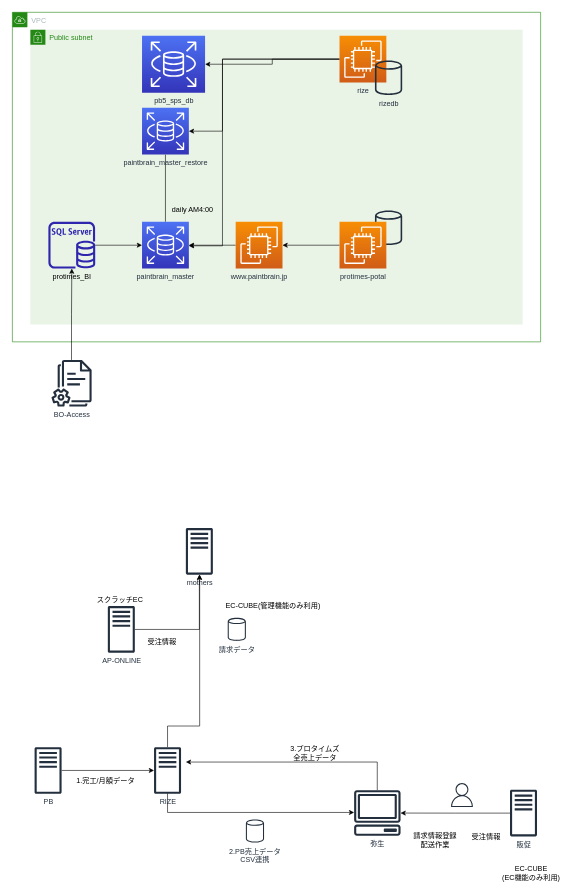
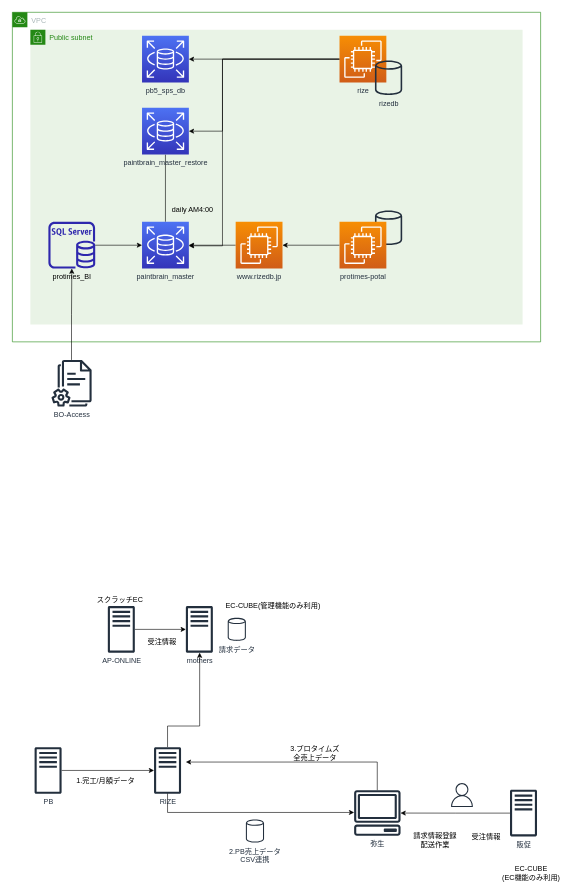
  <mxCell id="0" />
  <mxCell id="1" parent="0" />
  <mxCell id="2" value="VPC" style="points=[[0,0],[0.25,0],[0.5,0],[0.75,0],[1,0],[1,0.25],[1,0.5],[1,0.75],[1,1],[0.75,1],[0.5,1],[0.25,1],[0,1],[0,0.75],[0,0.5],[0,0.25]];outlineConnect=0;gradientColor=none;html=1;whiteSpace=wrap;fontSize=12;fontStyle=0;container=1;pointerEvents=0;collapsible=0;recursiveResize=0;shape=mxgraph.aws4.group;grIcon=mxgraph.aws4.group_vpc;strokeColor=#248814;fillColor=none;verticalAlign=top;align=left;spacingLeft=30;fontColor=#AAB7B8;dashed=0;" vertex="1" parent="1"><mxGeometry x="20" y="20" width="880" height="549" as="geometry" /></mxCell>
  <mxCell id="3" value="Public subnet" style="points=[[0,0],[0.25,0],[0.5,0],[0.75,0],[1,0],[1,0.25],[1,0.5],[1,0.75],[1,1],[0.75,1],[0.5,1],[0.25,1],[0,1],[0,0.75],[0,0.5],[0,0.25]];outlineConnect=0;gradientColor=none;html=1;whiteSpace=wrap;fontSize=12;fontStyle=0;container=1;pointerEvents=0;collapsible=0;recursiveResize=0;shape=mxgraph.aws4.group;grIcon=mxgraph.aws4.group_security_group;grStroke=0;strokeColor=#248814;fillColor=#E9F3E6;verticalAlign=top;align=left;spacingLeft=30;fontColor=#248814;dashed=0;" vertex="1" parent="2"><mxGeometry x="30" y="29" width="820" height="491" as="geometry" /></mxCell>
  <mxCell id="4" style="edgeStyle=orthogonalEdgeStyle;rounded=0;orthogonalLoop=1;jettySize=auto;html=1;exitX=0.5;exitY=0;exitDx=0;exitDy=0;exitPerimeter=0;endArrow=none;" edge="1" parent="3" source="5" target="13"><mxGeometry relative="1" as="geometry" /></mxCell>
  <mxCell id="5" value="paintbrain_master" style="sketch=0;points=[[0,0,0],[0.25,0,0],[0.5,0,0],[0.75,0,0],[1,0,0],[0,1,0],[0.25,1,0],[0.5,1,0],[0.75,1,0],[1,1,0],[0,0.25,0],[0,0.5,0],[0,0.75,0],[1,0.25,0],[1,0.5,0],[1,0.75,0]];outlineConnect=0;fontColor=#232F3E;gradientColor=#4D72F3;gradientDirection=north;fillColor=#3334B9;strokeColor=#ffffff;dashed=0;verticalLabelPosition=bottom;verticalAlign=top;align=center;html=1;fontSize=12;fontStyle=0;aspect=fixed;shape=mxgraph.aws4.resourceIcon;resIcon=mxgraph.aws4.rds;" vertex="1" parent="3"><mxGeometry x="186" y="320" width="78" height="78" as="geometry" /></mxCell>
  <mxCell id="6" style="edgeStyle=orthogonalEdgeStyle;rounded=0;orthogonalLoop=1;jettySize=auto;html=1;exitX=0;exitY=0.5;exitDx=0;exitDy=0;exitPerimeter=0;" edge="1" parent="3" source="7" target="5"><mxGeometry relative="1" as="geometry" /></mxCell>
- <mxCell id="7" value="www.paintbrain.jp" style="sketch=0;points=[[0,0,0],[0.25,0,0],[0.5,0,0],[0.75,0,0],[1,0,0],[0,1,0],[0.25,1,0],[0.5,1,0],[0.75,1,0],[1,1,0],[0,0.25,0],[0,0.5,0],[0,0.75,0],[1,0.25,0],[1,0.5,0],[1,0.75,0]];outlineConnect=0;fontColor=#232F3E;gradientColor=#F78E04;gradientDirection=north;fillColor=#D05C17;strokeColor=#ffffff;dashed=0;verticalLabelPosition=bottom;verticalAlign=top;align=center;html=1;fontSize=12;fontStyle=0;aspect=fixed;shape=mxgraph.aws4.resourceIcon;resIcon=mxgraph.aws4.ec2;" vertex="1" parent="3"><mxGeometry x="342" y="320" width="78" height="78" as="geometry" /></mxCell>
+ <mxCell id="7" value="www.rizedb.jp" style="sketch=0;points=[[0,0,0],[0.25,0,0],[0.5,0,0],[0.75,0,0],[1,0,0],[0,1,0],[0.25,1,0],[0.5,1,0],[0.75,1,0],[1,1,0],[0,0.25,0],[0,0.5,0],[0,0.75,0],[1,0.25,0],[1,0.5,0],[1,0.75,0]];outlineConnect=0;fontColor=#232F3E;gradientColor=#F78E04;gradientDirection=north;fillColor=#D05C17;strokeColor=#ffffff;dashed=0;verticalLabelPosition=bottom;verticalAlign=top;align=center;html=1;fontSize=12;fontStyle=0;aspect=fixed;shape=mxgraph.aws4.resourceIcon;resIcon=mxgraph.aws4.ec2;" vertex="1" parent="3"><mxGeometry x="342" y="320" width="78" height="78" as="geometry" /></mxCell>
  <mxCell id="8" style="edgeStyle=orthogonalEdgeStyle;rounded=0;orthogonalLoop=1;jettySize=auto;html=1;exitX=0;exitY=0.5;exitDx=0;exitDy=0;exitPerimeter=0;entryX=1;entryY=0.5;entryDx=0;entryDy=0;entryPerimeter=0;" edge="1" parent="3" source="10" target="12"><mxGeometry relative="1" as="geometry" /></mxCell>
  <mxCell id="9" style="edgeStyle=orthogonalEdgeStyle;rounded=0;orthogonalLoop=1;jettySize=auto;html=1;exitX=0;exitY=0.5;exitDx=0;exitDy=0;exitPerimeter=0;entryX=1;entryY=0.5;entryDx=0;entryDy=0;entryPerimeter=0;" edge="1" parent="3" source="10" target="13"><mxGeometry relative="1" as="geometry"><Array as="points"><mxPoint x="320" y="49" /><mxPoint x="320" y="169" /></Array></mxGeometry></mxCell>
  <mxCell id="10" value="rize" style="sketch=0;points=[[0,0,0],[0.25,0,0],[0.5,0,0],[0.75,0,0],[1,0,0],[0,1,0],[0.25,1,0],[0.5,1,0],[0.75,1,0],[1,1,0],[0,0.25,0],[0,0.5,0],[0,0.75,0],[1,0.25,0],[1,0.5,0],[1,0.75,0]];outlineConnect=0;fontColor=#232F3E;gradientColor=#F78E04;gradientDirection=north;fillColor=#D05C17;strokeColor=#ffffff;dashed=0;verticalLabelPosition=bottom;verticalAlign=top;align=center;html=1;fontSize=12;fontStyle=0;aspect=fixed;shape=mxgraph.aws4.resourceIcon;resIcon=mxgraph.aws4.ec2;" vertex="1" parent="3"><mxGeometry x="515" y="10" width="78" height="78" as="geometry" /></mxCell>
  <mxCell id="11" value="rizedb" style="sketch=0;outlineConnect=0;fontColor=#232F3E;gradientColor=none;fillColor=#232F3D;strokeColor=none;dashed=0;verticalLabelPosition=bottom;verticalAlign=top;align=center;html=1;fontSize=12;fontStyle=0;aspect=fixed;pointerEvents=1;shape=mxgraph.aws4.generic_database;" vertex="1" parent="3"><mxGeometry x="574" y="50" width="45.39" height="60" as="geometry" /></mxCell>
- <mxCell id="12" value="pb5_sps_db" style="sketch=0;points=[[0,0,0],[0.25,0,0],[0.5,0,0],[0.75,0,0],[1,0,0],[0,1,0],[0.25,1,0],[0.5,1,0],[0.75,1,0],[1,1,0],[0,0.25,0],[0,0.5,0],[0,0.75,0],[1,0.25,0],[1,0.5,0],[1,0.75,0]];outlineConnect=0;fontColor=#232F3E;gradientColor=#4D72F3;gradientDirection=north;fillColor=#3334B9;strokeColor=#ffffff;dashed=0;verticalLabelPosition=bottom;verticalAlign=top;align=center;html=1;fontSize=12;fontStyle=0;aspect=fixed;shape=mxgraph.aws4.resourceIcon;resIcon=mxgraph.aws4.rds;" vertex="1" parent="3"><mxGeometry x="186" y="10" width="105" height="95" as="geometry" /></mxCell>
+ <mxCell id="12" value="pb5_sps_db" style="sketch=0;points=[[0,0,0],[0.25,0,0],[0.5,0,0],[0.75,0,0],[1,0,0],[0,1,0],[0.25,1,0],[0.5,1,0],[0.75,1,0],[1,1,0],[0,0.25,0],[0,0.5,0],[0,0.75,0],[1,0.25,0],[1,0.5,0],[1,0.75,0]];outlineConnect=0;fontColor=#232F3E;gradientColor=#4D72F3;gradientDirection=north;fillColor=#3334B9;strokeColor=#ffffff;dashed=0;verticalLabelPosition=bottom;verticalAlign=top;align=center;html=1;fontSize=12;fontStyle=0;aspect=fixed;shape=mxgraph.aws4.resourceIcon;resIcon=mxgraph.aws4.rds;" vertex="1" parent="3"><mxGeometry x="186" y="10" width="78" height="78" as="geometry" /></mxCell>
  <mxCell id="13" value="paintbrain_master_restore" style="sketch=0;points=[[0,0,0],[0.25,0,0],[0.5,0,0],[0.75,0,0],[1,0,0],[0,1,0],[0.25,1,0],[0.5,1,0],[0.75,1,0],[1,1,0],[0,0.25,0],[0,0.5,0],[0,0.75,0],[1,0.25,0],[1,0.5,0],[1,0.75,0]];outlineConnect=0;fontColor=#232F3E;gradientColor=#4D72F3;gradientDirection=north;fillColor=#3334B9;strokeColor=#ffffff;dashed=0;verticalLabelPosition=bottom;verticalAlign=top;align=center;html=1;fontSize=12;fontStyle=0;aspect=fixed;shape=mxgraph.aws4.resourceIcon;resIcon=mxgraph.aws4.rds;" vertex="1" parent="3"><mxGeometry x="186" y="130" width="78" height="78" as="geometry" /></mxCell>
  <mxCell id="14" value="" style="sketch=0;outlineConnect=0;fontColor=#232F3E;gradientColor=none;fillColor=#232F3D;strokeColor=none;dashed=0;verticalLabelPosition=bottom;verticalAlign=top;align=center;html=1;fontSize=12;fontStyle=0;aspect=fixed;pointerEvents=1;shape=mxgraph.aws4.generic_database;" vertex="1" parent="3"><mxGeometry x="574.01" y="300" width="45.38" height="60" as="geometry" /></mxCell>
  <mxCell id="15" style="edgeStyle=orthogonalEdgeStyle;rounded=0;orthogonalLoop=1;jettySize=auto;html=1;exitX=0;exitY=0.5;exitDx=0;exitDy=0;exitPerimeter=0;entryX=1;entryY=0.5;entryDx=0;entryDy=0;entryPerimeter=0;" edge="1" parent="3" source="16" target="7"><mxGeometry relative="1" as="geometry" /></mxCell>
  <mxCell id="16" value="protimes-potal" style="sketch=0;points=[[0,0,0],[0.25,0,0],[0.5,0,0],[0.75,0,0],[1,0,0],[0,1,0],[0.25,1,0],[0.5,1,0],[0.75,1,0],[1,1,0],[0,0.25,0],[0,0.5,0],[0,0.75,0],[1,0.25,0],[1,0.5,0],[1,0.75,0]];outlineConnect=0;fontColor=#232F3E;gradientColor=#F78E04;gradientDirection=north;fillColor=#D05C17;strokeColor=#ffffff;dashed=0;verticalLabelPosition=bottom;verticalAlign=top;align=center;html=1;fontSize=12;fontStyle=0;aspect=fixed;shape=mxgraph.aws4.resourceIcon;resIcon=mxgraph.aws4.ec2;" vertex="1" parent="3"><mxGeometry x="515" y="320" width="78" height="78" as="geometry" /></mxCell>
  <mxCell id="17" value="daily AM4:00" style="text;html=1;align=center;verticalAlign=middle;resizable=0;points=[];autosize=1;strokeColor=none;fillColor=none;" vertex="1" parent="3"><mxGeometry x="230" y="290" width="80" height="20" as="geometry" /></mxCell>
  <mxCell id="18" value="&lt;span style=&quot;color: rgb(0, 0, 0);&quot;&gt;protimes_BI&lt;/span&gt;" style="sketch=0;outlineConnect=0;fontColor=#232F3E;gradientColor=none;fillColor=#2E27AD;strokeColor=none;dashed=0;verticalLabelPosition=bottom;verticalAlign=top;align=center;html=1;fontSize=12;fontStyle=0;aspect=fixed;pointerEvents=1;shape=mxgraph.aws4.rds_sql_server_instance;" vertex="1" parent="3"><mxGeometry x="30" y="320" width="78" height="78" as="geometry" /></mxCell>
  <mxCell id="19" style="edgeStyle=orthogonalEdgeStyle;rounded=0;orthogonalLoop=1;jettySize=auto;html=1;entryX=0;entryY=0.5;entryDx=0;entryDy=0;entryPerimeter=0;" edge="1" parent="3" source="18" target="5"><mxGeometry relative="1" as="geometry"><mxPoint x="78.5" y="560.12" as="sourcePoint" /><mxPoint x="79" y="407.902" as="targetPoint" /><Array as="points" /></mxGeometry></mxCell>
  <mxCell id="20" style="edgeStyle=orthogonalEdgeStyle;rounded=0;orthogonalLoop=1;jettySize=auto;html=1;exitX=0;exitY=0.5;exitDx=0;exitDy=0;exitPerimeter=0;" edge="1" parent="3" source="10" target="5"><mxGeometry relative="1" as="geometry"><mxPoint x="260" y="360" as="targetPoint" /><Array as="points"><mxPoint x="320" y="49" /><mxPoint x="320" y="360" /></Array></mxGeometry></mxCell>
  <mxCell id="21" value="BO-Access" style="sketch=0;outlineConnect=0;fontColor=#232F3E;gradientColor=none;fillColor=#232F3D;strokeColor=none;dashed=0;verticalLabelPosition=bottom;verticalAlign=top;align=center;html=1;fontSize=12;fontStyle=0;aspect=fixed;pointerEvents=1;shape=mxgraph.aws4.documents2;" vertex="1" parent="1"><mxGeometry x="85" y="599" width="67" height="78" as="geometry" /></mxCell>
  <mxCell id="22" style="edgeStyle=orthogonalEdgeStyle;rounded=0;orthogonalLoop=1;jettySize=auto;html=1;" edge="1" parent="1" source="21" target="18"><mxGeometry relative="1" as="geometry"><mxPoint x="285" y="379" as="sourcePoint" /><mxPoint x="285" y="267" as="targetPoint" /></mxGeometry></mxCell>
- <mxCell id="23" value="mothers" style="sketch=0;outlineConnect=0;fontColor=#232F3E;gradientColor=none;fillColor=#232F3D;strokeColor=none;dashed=0;verticalLabelPosition=bottom;verticalAlign=top;align=center;html=1;fontSize=12;fontStyle=0;aspect=fixed;pointerEvents=1;shape=mxgraph.aws4.traditional_server;" vertex="1" parent="1"><mxGeometry x="309" y="879" width="45" height="78" as="geometry" /></mxCell>
+ <mxCell id="23" value="mothers" style="sketch=0;outlineConnect=0;fontColor=#232F3E;gradientColor=none;fillColor=#232F3D;strokeColor=none;dashed=0;verticalLabelPosition=bottom;verticalAlign=top;align=center;html=1;fontSize=12;fontStyle=0;aspect=fixed;pointerEvents=1;shape=mxgraph.aws4.traditional_server;" vertex="1" parent="1"><mxGeometry x="309" y="1009" width="45" height="78" as="geometry" /></mxCell>
  <mxCell id="24" value="請求データ" style="sketch=0;outlineConnect=0;fontColor=#232F3E;gradientColor=none;fillColor=#232F3D;strokeColor=none;dashed=0;verticalLabelPosition=bottom;verticalAlign=top;align=center;html=1;fontSize=12;fontStyle=0;aspect=fixed;pointerEvents=1;shape=mxgraph.aws4.generic_database;" vertex="1" parent="1"><mxGeometry x="378.74" y="1028" width="30.26" height="40" as="geometry" /></mxCell>
  <mxCell id="25" value="EC-CUBE(管理機能のみ利用)" style="text;html=1;align=center;verticalAlign=middle;resizable=0;points=[];autosize=1;strokeColor=none;fillColor=none;" vertex="1" parent="1"><mxGeometry x="369" y="999" width="170" height="20" as="geometry" /></mxCell>
  <mxCell id="26" style="edgeStyle=orthogonalEdgeStyle;rounded=0;orthogonalLoop=1;jettySize=auto;html=1;" edge="1" parent="1"><mxGeometry relative="1" as="geometry"><mxPoint x="278.5" y="1320.837" as="sourcePoint" /><mxPoint x="589.335" y="1353" as="targetPoint" /><Array as="points"><mxPoint x="279" y="1353" /></Array></mxGeometry></mxCell>
  <mxCell id="27" style="edgeStyle=orthogonalEdgeStyle;rounded=0;orthogonalLoop=1;jettySize=auto;html=1;" edge="1" parent="1" source="28" target="23"><mxGeometry relative="1" as="geometry"><Array as="points"><mxPoint x="279" y="1209" /><mxPoint x="332" y="1209" /></Array></mxGeometry></mxCell>
  <mxCell id="28" value="RIZE" style="sketch=0;outlineConnect=0;fontColor=#232F3E;gradientColor=none;fillColor=#232F3D;strokeColor=none;dashed=0;verticalLabelPosition=bottom;verticalAlign=top;align=center;html=1;fontSize=12;fontStyle=0;aspect=fixed;pointerEvents=1;shape=mxgraph.aws4.traditional_server;" vertex="1" parent="1"><mxGeometry x="256" y="1244" width="45" height="78" as="geometry" /></mxCell>
  <mxCell id="29" style="edgeStyle=orthogonalEdgeStyle;rounded=0;orthogonalLoop=1;jettySize=auto;html=1;entryX=1.178;entryY=0.32;entryDx=0;entryDy=0;entryPerimeter=0;" edge="1" parent="1" source="30" target="28"><mxGeometry relative="1" as="geometry"><Array as="points"><mxPoint x="628" y="1269" /></Array></mxGeometry></mxCell>
  <mxCell id="30" value="弥生" style="sketch=0;outlineConnect=0;fontColor=#232F3E;gradientColor=none;fillColor=#232F3D;strokeColor=none;dashed=0;verticalLabelPosition=bottom;verticalAlign=top;align=center;html=1;fontSize=12;fontStyle=0;aspect=fixed;pointerEvents=1;shape=mxgraph.aws4.client;" vertex="1" parent="1"><mxGeometry x="589" y="1316" width="78" height="76" as="geometry" /></mxCell>
  <mxCell id="31" value="2.PB売上データ&lt;br&gt;CSV連携" style="sketch=0;outlineConnect=0;fontColor=#232F3E;gradientColor=none;fillColor=#232F3D;strokeColor=none;dashed=0;verticalLabelPosition=bottom;verticalAlign=top;align=center;html=1;fontSize=12;fontStyle=0;aspect=fixed;pointerEvents=1;shape=mxgraph.aws4.generic_database;" vertex="1" parent="1"><mxGeometry x="409" y="1364" width="30.26" height="40" as="geometry" /></mxCell>
  <mxCell id="32" style="edgeStyle=orthogonalEdgeStyle;rounded=0;orthogonalLoop=1;jettySize=auto;html=1;" edge="1" parent="1" source="33" target="23"><mxGeometry relative="1" as="geometry" /></mxCell>
  <mxCell id="33" value="AP-ONLINE" style="sketch=0;outlineConnect=0;fontColor=#232F3E;gradientColor=none;fillColor=#232F3D;strokeColor=none;dashed=0;verticalLabelPosition=bottom;verticalAlign=top;align=center;html=1;fontSize=12;fontStyle=0;aspect=fixed;pointerEvents=1;shape=mxgraph.aws4.traditional_server;" vertex="1" parent="1"><mxGeometry x="179" y="1009" width="45" height="78" as="geometry" /></mxCell>
  <mxCell id="34" value="受注情報" style="text;html=1;align=center;verticalAlign=middle;resizable=0;points=[];autosize=1;strokeColor=none;fillColor=none;" vertex="1" parent="1"><mxGeometry x="239" y="1059" width="60" height="20" as="geometry" /></mxCell>
  <mxCell id="35" value="EC-CUBE&lt;br&gt;(EC機能のみ利用)" style="text;html=1;align=center;verticalAlign=middle;resizable=0;points=[];autosize=1;strokeColor=none;fillColor=none;" vertex="1" parent="1"><mxGeometry x="829" y="1439" width="110" height="30" as="geometry" /></mxCell>
  <mxCell id="36" style="edgeStyle=orthogonalEdgeStyle;rounded=0;orthogonalLoop=1;jettySize=auto;html=1;startArrow=none;" edge="1" parent="1" source="37" target="30"><mxGeometry relative="1" as="geometry"><mxPoint x="765.7" y="1354" as="sourcePoint" /><mxPoint x="689" y="1344" as="targetPoint" /></mxGeometry></mxCell>
  <mxCell id="37" value="販促" style="sketch=0;outlineConnect=0;fontColor=#232F3E;gradientColor=none;fillColor=#232F3D;strokeColor=none;dashed=0;verticalLabelPosition=bottom;verticalAlign=top;align=center;html=1;fontSize=12;fontStyle=0;aspect=fixed;pointerEvents=1;shape=mxgraph.aws4.traditional_server;" vertex="1" parent="1"><mxGeometry x="849" y="1315" width="45" height="78" as="geometry" /></mxCell>
  <mxCell id="38" value="スクラッチEC" style="text;html=1;align=center;verticalAlign=middle;resizable=0;points=[];autosize=1;strokeColor=none;fillColor=none;" vertex="1" parent="1"><mxGeometry x="154" y="989" width="90" height="20" as="geometry" /></mxCell>
  <mxCell id="39" value="" style="sketch=0;outlineConnect=0;fontColor=#232F3E;gradientColor=none;fillColor=#232F3D;strokeColor=none;dashed=0;verticalLabelPosition=bottom;verticalAlign=top;align=center;html=1;fontSize=12;fontStyle=0;aspect=fixed;pointerEvents=1;shape=mxgraph.aws4.user;" vertex="1" parent="1"><mxGeometry x="749" y="1304" width="40" height="40" as="geometry" /></mxCell>
  <mxCell id="40" value="請求情報登録&lt;br&gt;配送作業" style="text;html=1;align=center;verticalAlign=middle;resizable=0;points=[];autosize=1;strokeColor=none;fillColor=none;" vertex="1" parent="1"><mxGeometry x="679" y="1384" width="90" height="30" as="geometry" /></mxCell>
  <mxCell id="41" value="受注情報" style="text;html=1;align=center;verticalAlign=middle;resizable=0;points=[];autosize=1;strokeColor=none;fillColor=none;" vertex="1" parent="1"><mxGeometry x="779" y="1384" width="60" height="20" as="geometry" /></mxCell>
  <mxCell id="42" value="3.プロタイムズ&lt;br&gt;全売上データ" style="text;html=1;align=center;verticalAlign=middle;resizable=0;points=[];autosize=1;strokeColor=none;fillColor=none;" vertex="1" parent="1"><mxGeometry x="474" y="1239" width="100" height="30" as="geometry" /></mxCell>
  <mxCell id="43" style="edgeStyle=orthogonalEdgeStyle;rounded=0;orthogonalLoop=1;jettySize=auto;html=1;" edge="1" parent="1" source="44" target="28"><mxGeometry relative="1" as="geometry" /></mxCell>
  <mxCell id="44" value="PB" style="sketch=0;outlineConnect=0;fontColor=#232F3E;gradientColor=none;fillColor=#232F3D;strokeColor=none;dashed=0;verticalLabelPosition=bottom;verticalAlign=top;align=center;html=1;fontSize=12;fontStyle=0;aspect=fixed;pointerEvents=1;shape=mxgraph.aws4.traditional_server;" vertex="1" parent="1"><mxGeometry x="57" y="1244" width="45" height="78" as="geometry" /></mxCell>
  <mxCell id="45" value="1.完工/月額データ" style="text;html=1;align=center;verticalAlign=middle;resizable=0;points=[];autosize=1;strokeColor=none;fillColor=none;" vertex="1" parent="1"><mxGeometry x="120" y="1290" width="110" height="20" as="geometry" /></mxCell>
